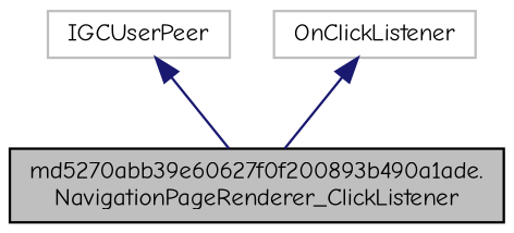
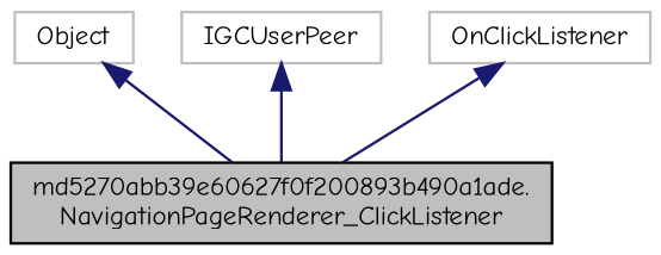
  digraph {
    fontname="Comic Neue"
    node [color=grey75 fillcolor=white fontname="Comic Neue" fontsize=10 shape=record style=filled]
    edge [color=midnightblue dir=back fontname="Comic Neue" fontsize=10 labelfontname=Helvetica labelfontsize=10 style=solid]
    n1 [color=black fillcolor=grey75 fontcolor=black height=0.2 label="md5270abb39e60627f0f200893b490a1ade.\lNavigationPageRenderer_ClickListener" width=0.4]
+   n2 [height=0.2 label=Object width=0.4]
    n3 [height=0.2 label=IGCUserPeer width=0.4]
    n4 [height=0.2 label=OnClickListener width=0.4]
+   n2 -> n1
    n3 -> n1
    n4 -> n1
  }
